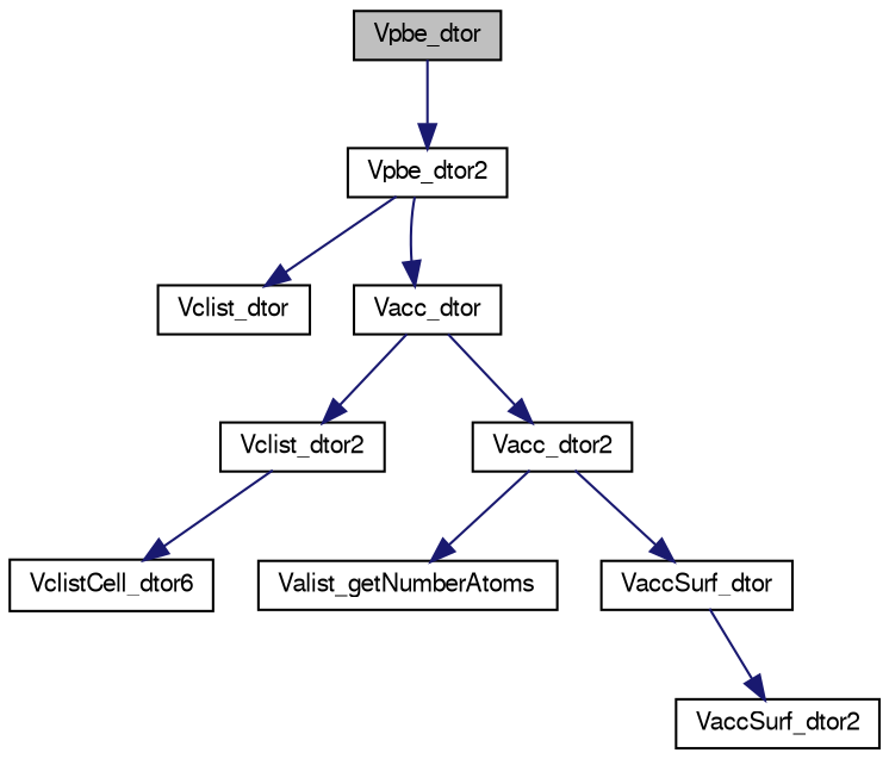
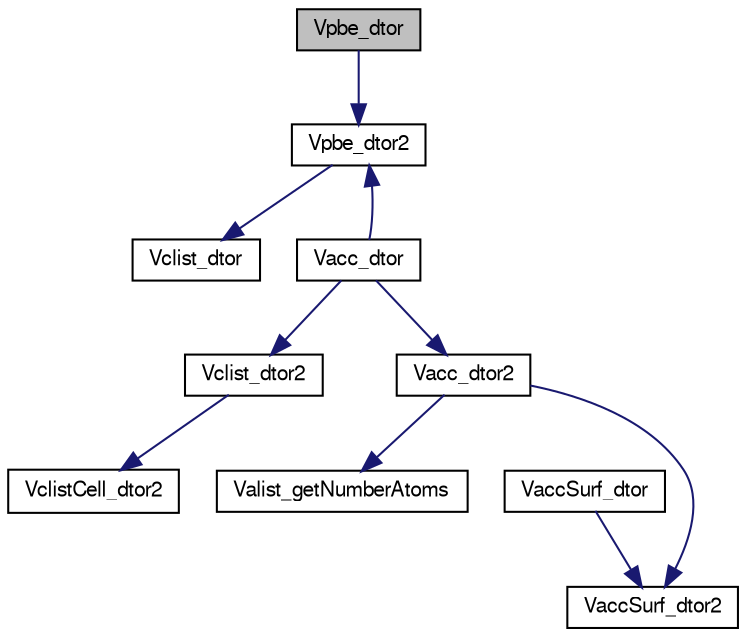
  digraph {
    rankdir=TB
    node [color=black fillcolor=white fontname=FreeSans fontsize=10 shape=record style=filled]
    edge [color=midnightblue fontname=FreeSans fontsize=10 labelfontname=FreeSans labelfontsize=10 style=solid]
    n1 [fillcolor=grey75 fontcolor=black height=0.2 label=Vpbe_dtor width=0.4]
    n2 [height=0.2 label=Vpbe_dtor2 width=0.4]
    n3 [height=0.2 label=Vclist_dtor width=0.4]
    n4 [height=0.2 label=Vacc_dtor width=0.4]
    n5 [height=0.2 label=Vclist_dtor2 width=0.4]
    n6 [height=0.2 label=Vacc_dtor2 width=0.4]
-   n7 [height=0.2 label=VclistCell_dtor6 width=0.4]
+   n7 [height=0.2 label=VclistCell_dtor2 width=0.4]
    n8 [height=0.2 label=Valist_getNumberAtoms width=0.4]
    n9 [height=0.2 label=VaccSurf_dtor width=0.4]
    n10 [height=0.2 label=VaccSurf_dtor2 width=0.4]
    n1 -> n2
    n2 -> n3
-   n2 -> n4
+   n4 -> n2
    n4 -> n5
    n4 -> n6
    n5 -> n7
    n6 -> n8
-   n6 -> n9
+   n6 -> n10
    n9 -> n10
  }
